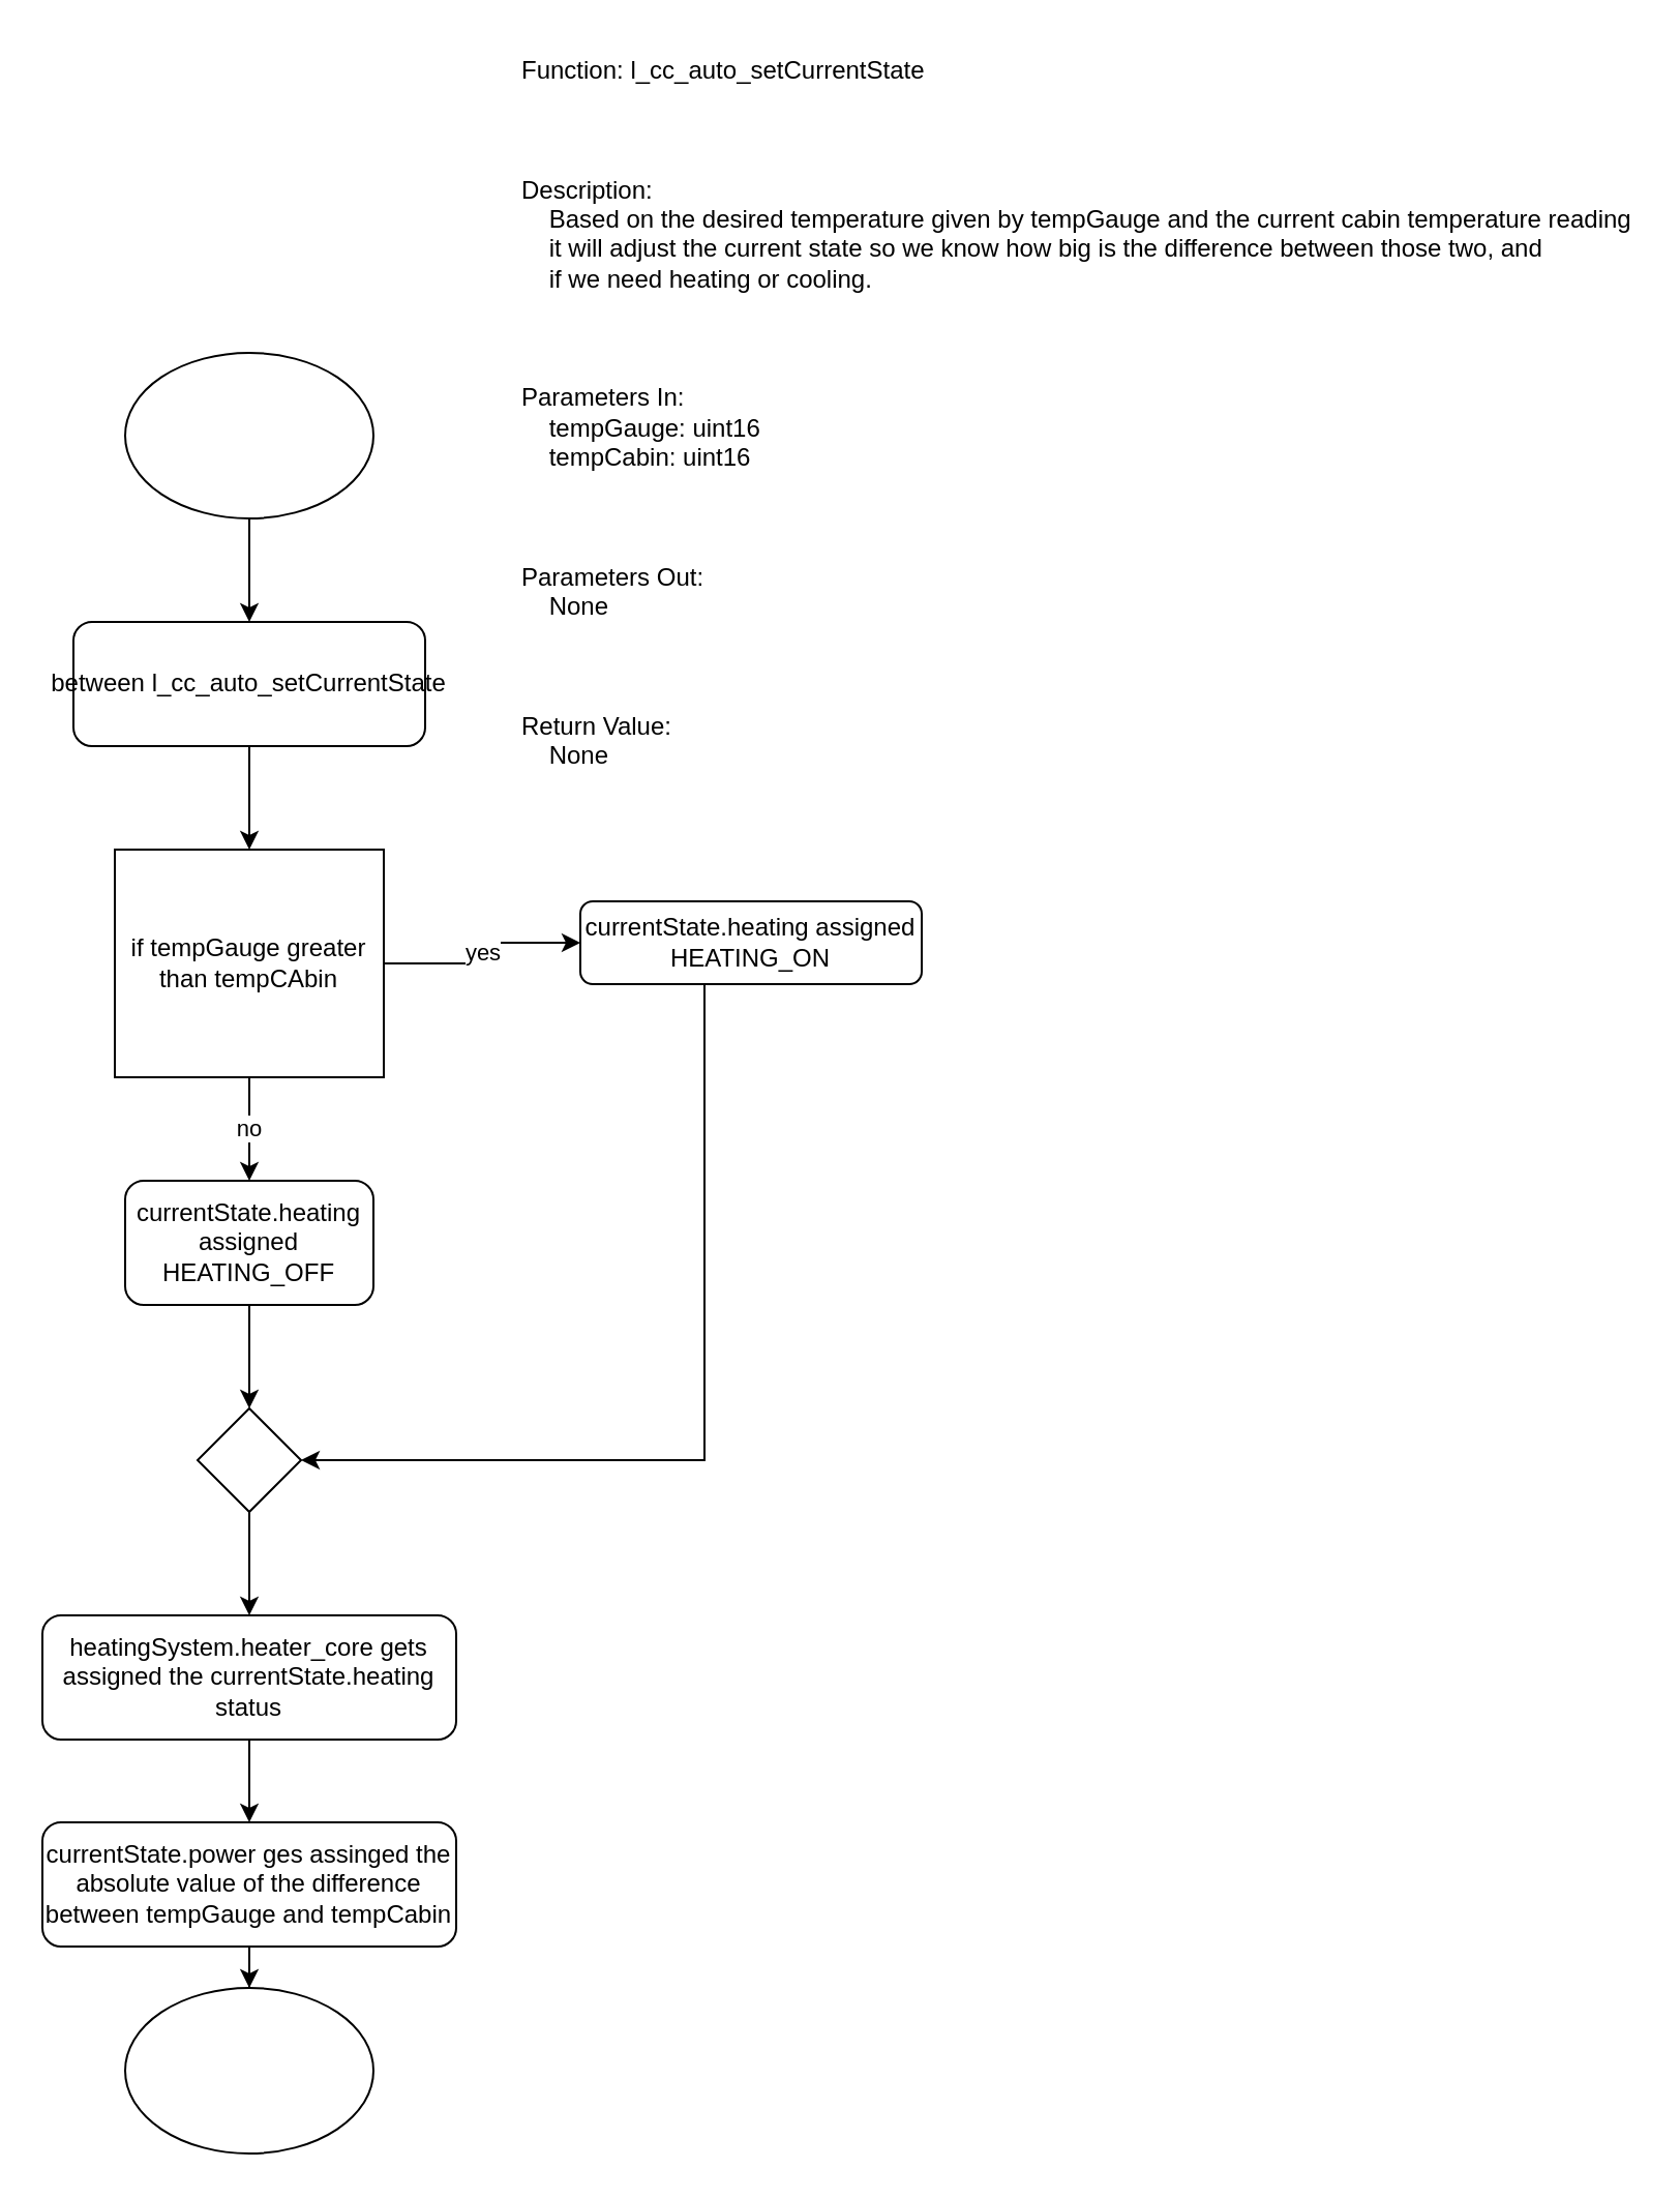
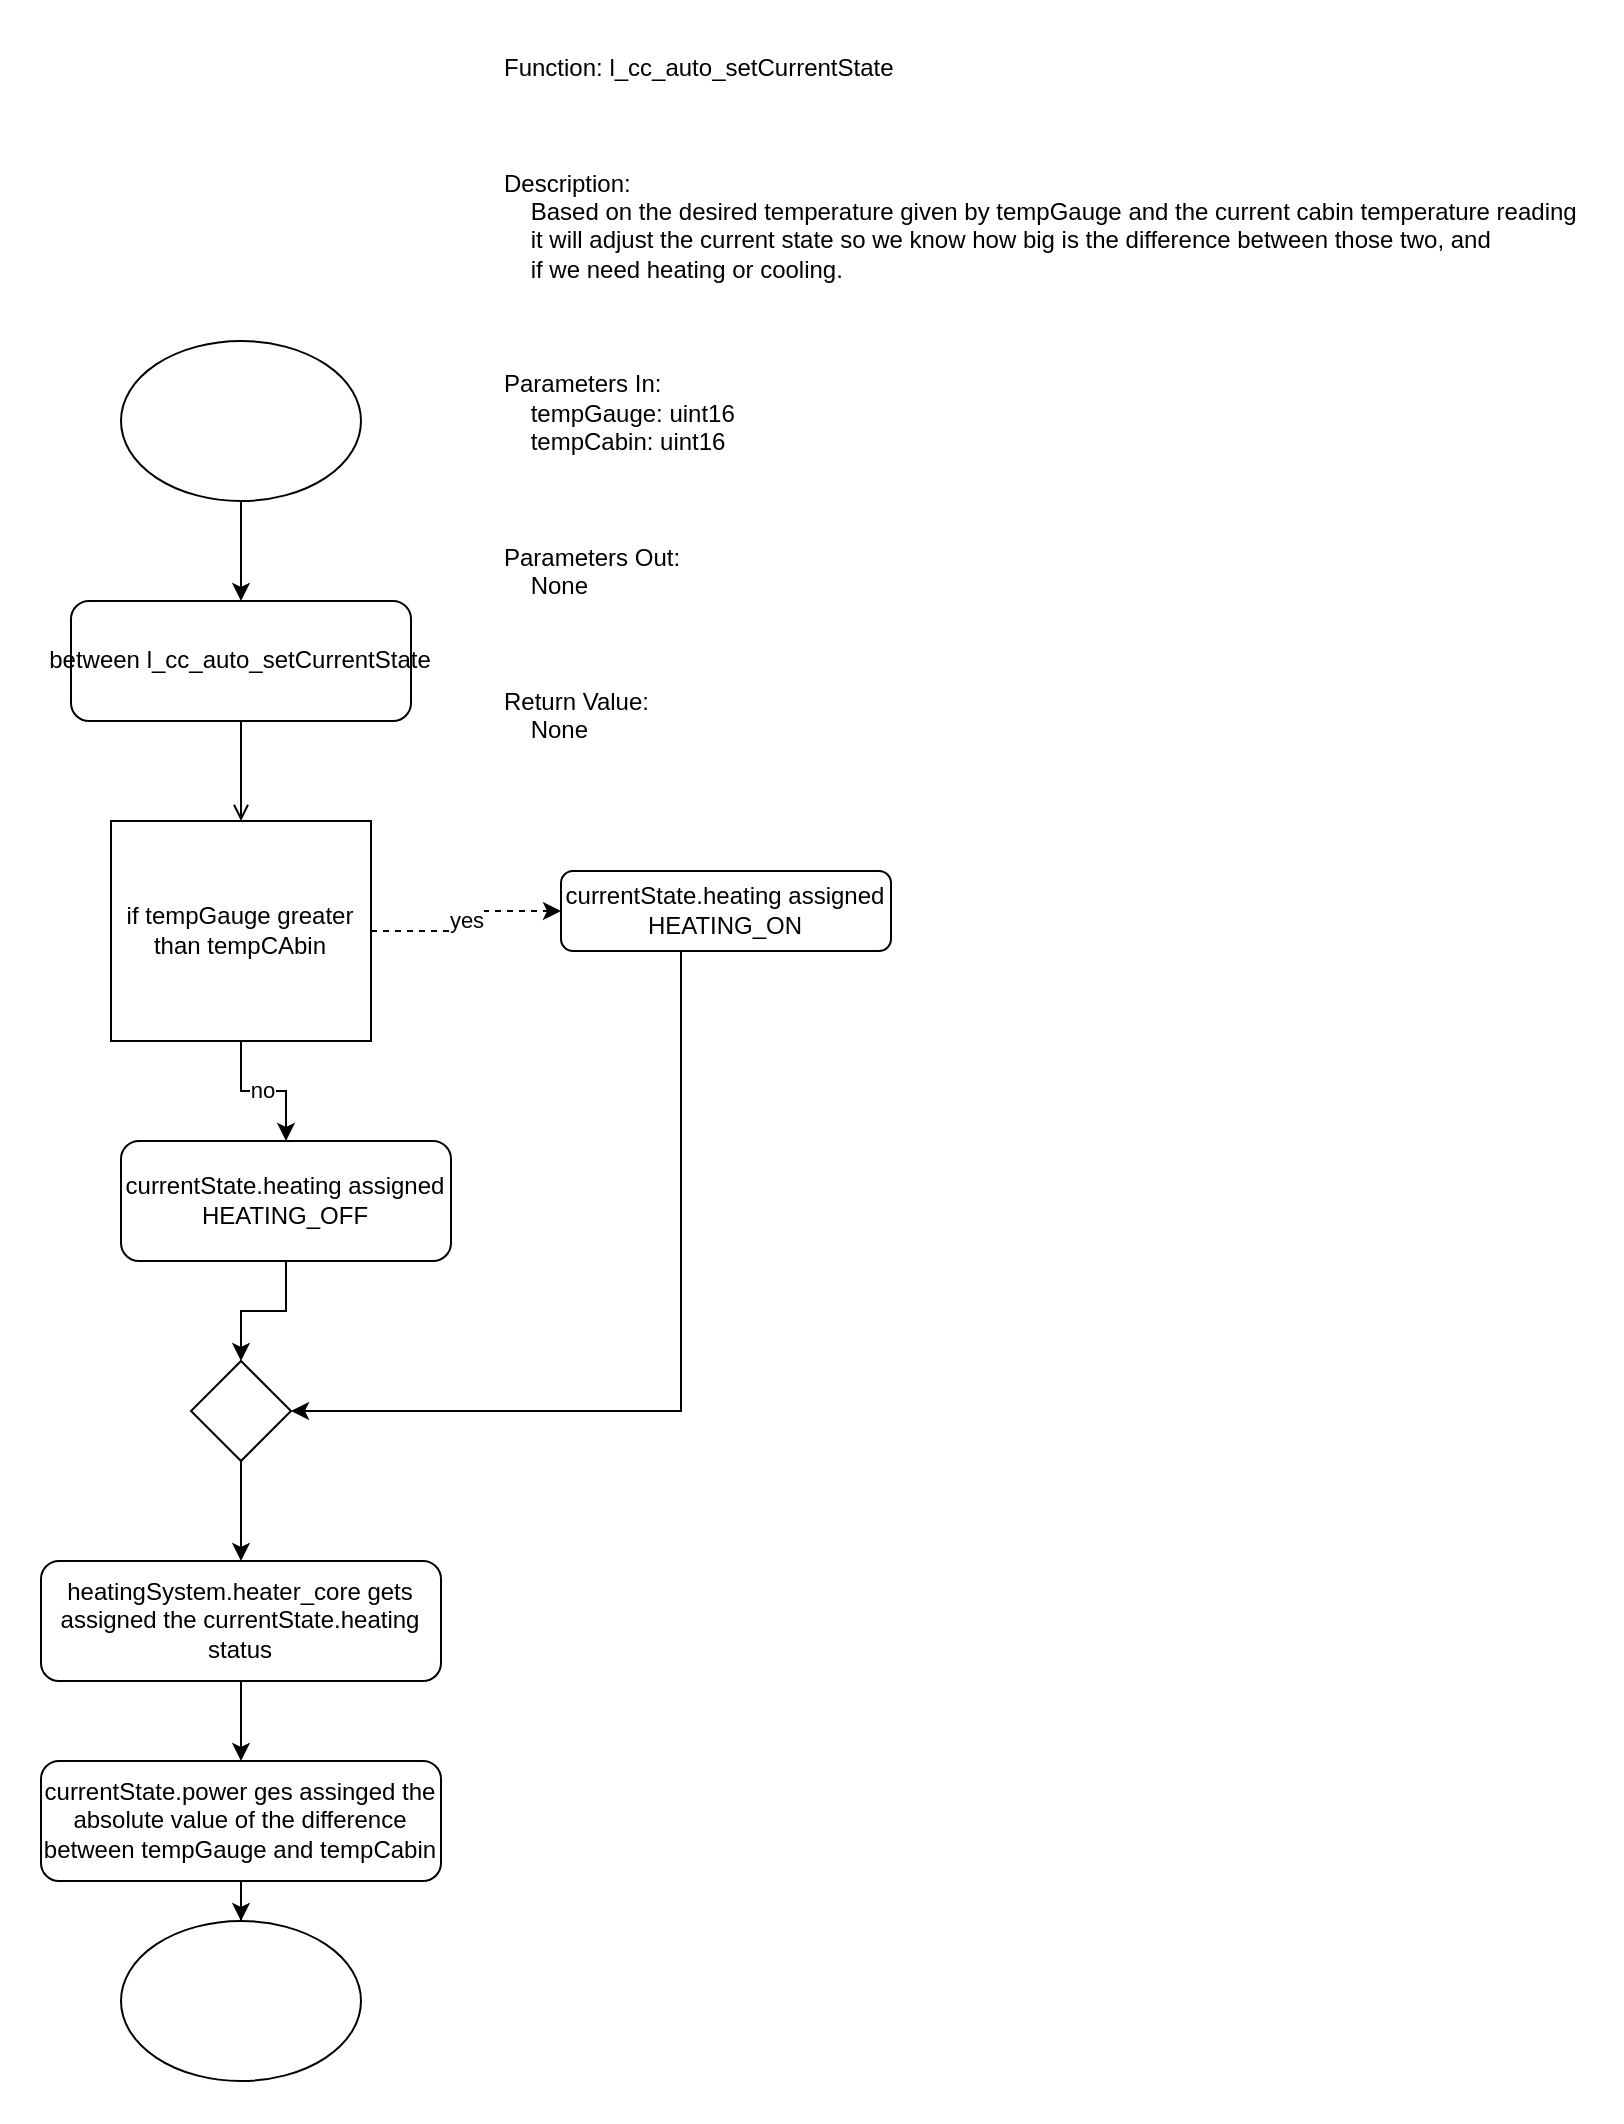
  <mxCell id="0" />
  <mxCell id="1" parent="0" />
  <mxCell id="2" value="Function: l_cc_auto_setCurrentState&#10;&#10;&#10;&#10;Description:&#10;    Based on the desired temperature given by tempGauge and the current cabin temperature reading&#10;    it will adjust the current state so we know how big is the difference between those two, and&#10;    if we need heating or cooling.&#10;&#10;&#10;&#10;Parameters In:&#10;    tempGauge: uint16&#10;    tempCabin: uint16&#10;&#10;&#10;&#10;Parameters Out:&#10;    None&#10;&#10;&#10;&#10;Return Value:&#10;    None" style="text;whiteSpace=wrap;" vertex="1" parent="1"><mxGeometry x="250" y="20" width="540" height="370" as="geometry" /></mxCell>
  <mxCell id="3" style="edgeStyle=orthogonalEdgeStyle;rounded=0;orthogonalLoop=1;jettySize=auto;html=1;" edge="1" parent="1" source="4" target="6"><mxGeometry relative="1" as="geometry"><mxPoint x="120" y="390" as="targetPoint" /></mxGeometry></mxCell>
  <mxCell id="4" value="" style="ellipse;whiteSpace=wrap;html=1;" vertex="1" parent="1"><mxGeometry x="60" y="170" width="120" height="80" as="geometry" /></mxCell>
- <mxCell id="5" style="edgeStyle=orthogonalEdgeStyle;rounded=0;orthogonalLoop=1;jettySize=auto;html=1;" edge="1" parent="1" source="6" target="9"><mxGeometry relative="1" as="geometry"><mxPoint x="120" y="500" as="targetPoint" /></mxGeometry></mxCell>
+ <mxCell id="5" style="edgeStyle=orthogonalEdgeStyle;rounded=0;orthogonalLoop=1;jettySize=auto;html=1;endArrow=open;" edge="1" parent="1" source="6" target="9"><mxGeometry relative="1" as="geometry"><mxPoint x="120" y="500" as="targetPoint" /></mxGeometry></mxCell>
  <mxCell id="6" value="between&amp;nbsp;l_cc_auto_setCurrentState" style="rounded=1;whiteSpace=wrap;html=1;" vertex="1" parent="1"><mxGeometry x="35" y="300" width="170" height="60" as="geometry" /></mxCell>
  <mxCell id="7" value="no" style="edgeStyle=orthogonalEdgeStyle;rounded=0;orthogonalLoop=1;jettySize=auto;html=1;" edge="1" parent="1" source="9" target="13"><mxGeometry relative="1" as="geometry"><mxPoint x="120" y="650" as="targetPoint" /></mxGeometry></mxCell>
- <mxCell id="8" value="yes" style="edgeStyle=orthogonalEdgeStyle;rounded=0;orthogonalLoop=1;jettySize=auto;html=1;" edge="1" parent="1" source="9" target="11"><mxGeometry relative="1" as="geometry"><mxPoint x="280" y="535" as="targetPoint" /></mxGeometry></mxCell>
+ <mxCell id="8" value="yes" style="edgeStyle=orthogonalEdgeStyle;rounded=0;orthogonalLoop=1;jettySize=auto;html=1;dashed=1;" edge="1" parent="1" source="9" target="11"><mxGeometry relative="1" as="geometry"><mxPoint x="280" y="535" as="targetPoint" /></mxGeometry></mxCell>
  <mxCell id="9" value="if tempGauge greater than tempCAbin" style="whiteSpace=wrap;html=1;rounded=0;" vertex="1" parent="1"><mxGeometry x="55" y="410" width="130" height="110" as="geometry" /></mxCell>
  <mxCell id="10" style="edgeStyle=orthogonalEdgeStyle;rounded=0;orthogonalLoop=1;jettySize=auto;html=1;entryX=1;entryY=0.5;entryDx=0;entryDy=0;" edge="1" parent="1" source="11" target="17"><mxGeometry relative="1" as="geometry"><mxPoint x="180" y="790" as="targetPoint" /><Array as="points"><mxPoint x="340" y="705" /></Array></mxGeometry></mxCell>
  <mxCell id="11" value="currentState.heating assigned HEATING_ON" style="rounded=1;whiteSpace=wrap;html=1;" vertex="1" parent="1"><mxGeometry x="280" y="435" width="165" height="40" as="geometry" /></mxCell>
  <mxCell id="12" style="edgeStyle=orthogonalEdgeStyle;rounded=0;orthogonalLoop=1;jettySize=auto;html=1;" edge="1" parent="1" source="13" target="17"><mxGeometry relative="1" as="geometry"><mxPoint x="120" y="770" as="targetPoint" /></mxGeometry></mxCell>
- <mxCell id="13" value="currentState.heating assigned HEATING_OFF" style="rounded=1;whiteSpace=wrap;html=1;" vertex="1" parent="1"><mxGeometry x="60" y="570" width="120" height="60" as="geometry" /></mxCell>
+ <mxCell id="13" value="currentState.heating assigned HEATING_OFF" style="rounded=1;whiteSpace=wrap;html=1;" vertex="1" parent="1"><mxGeometry x="60" y="570" width="165" height="60" as="geometry" /></mxCell>
  <mxCell id="14" style="edgeStyle=orthogonalEdgeStyle;rounded=0;orthogonalLoop=1;jettySize=auto;html=1;" edge="1" parent="1" source="15" target="19"><mxGeometry relative="1" as="geometry"><mxPoint x="120" y="890" as="targetPoint" /></mxGeometry></mxCell>
  <mxCell id="15" value="heatingSystem.heater_core gets assigned the currentState.heating status" style="rounded=1;whiteSpace=wrap;html=1;" vertex="1" parent="1"><mxGeometry x="20" y="780" width="200" height="60" as="geometry" /></mxCell>
  <mxCell id="16" style="edgeStyle=orthogonalEdgeStyle;rounded=0;orthogonalLoop=1;jettySize=auto;html=1;entryX=0.5;entryY=0;entryDx=0;entryDy=0;" edge="1" parent="1" source="17" target="15"><mxGeometry relative="1" as="geometry" /></mxCell>
  <mxCell id="17" value="" style="rhombus;whiteSpace=wrap;html=1;" vertex="1" parent="1"><mxGeometry x="95" y="680" width="50" height="50" as="geometry" /></mxCell>
  <mxCell id="18" style="edgeStyle=orthogonalEdgeStyle;rounded=0;orthogonalLoop=1;jettySize=auto;html=1;" edge="1" parent="1" source="19" target="20"><mxGeometry relative="1" as="geometry"><mxPoint x="120" y="1000" as="targetPoint" /></mxGeometry></mxCell>
  <mxCell id="19" value="currentState.power ges assinged the absolute value of the difference between tempGauge and tempCabin" style="rounded=1;whiteSpace=wrap;html=1;" vertex="1" parent="1"><mxGeometry x="20" y="880" width="200" height="60" as="geometry" /></mxCell>
  <mxCell id="20" value="" style="ellipse;whiteSpace=wrap;html=1;" vertex="1" parent="1"><mxGeometry x="60" y="960" width="120" height="80" as="geometry" /></mxCell>
